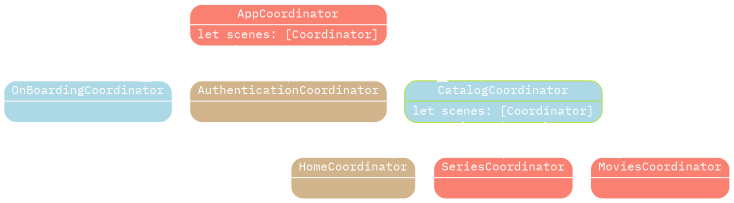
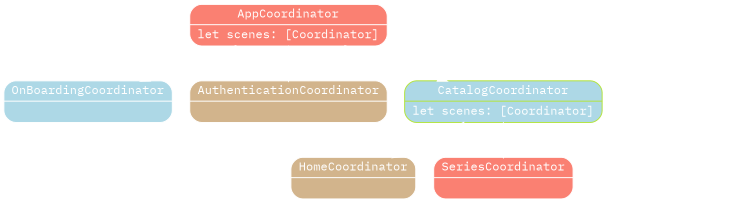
  digraph {
    border=none
    color=white
    compound=true
    fontname="IBM Plex Mono"
    fontsize=10
    node [color=white fontcolor=white fontname="IBM Plex Mono" fontsize=12 shape=record style="rounded,filled" fillcolor=salmon]
    edge [color=white fontname="IBM Plex Mono" fontsize=10]
    n1 [label="{AppCoordinator|let scenes: [Coordinator]\l}"]
    n2 [label="{OnBoardingCoordinator|}" fillcolor=lightblue]
    n3 [label="{AuthenticationCoordinator|}" fillcolor=tan]
    n4 [color="#b3e43b" label="{CatalogCoordinator|let scenes: [Coordinator]\l}" fillcolor=lightblue]
    n5 [label="{HomeCoordinator|}" fillcolor=tan]
    n6 [label="{SeriesCoordinator|}"]
-   n7 [label="{MoviesCoordinator|}"]
    n1 -> n2
    n1 -> n3
    n1 -> n4
    n4 -> n5
    n4 -> n6
-   n4 -> n7
  }
